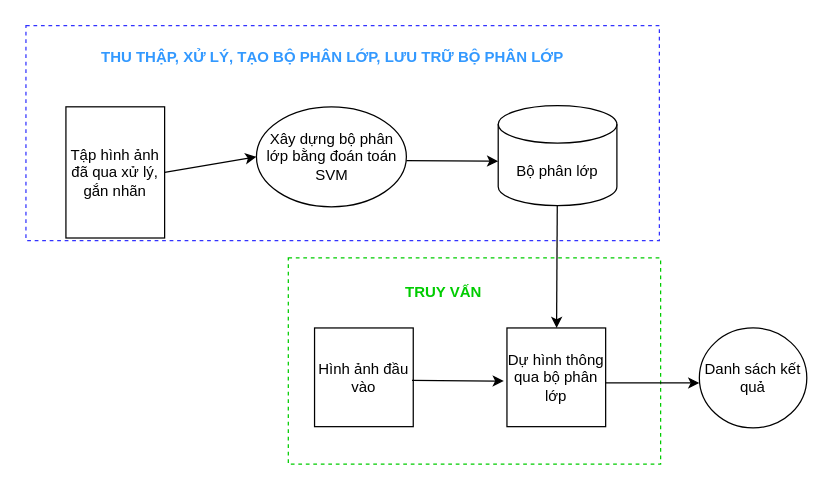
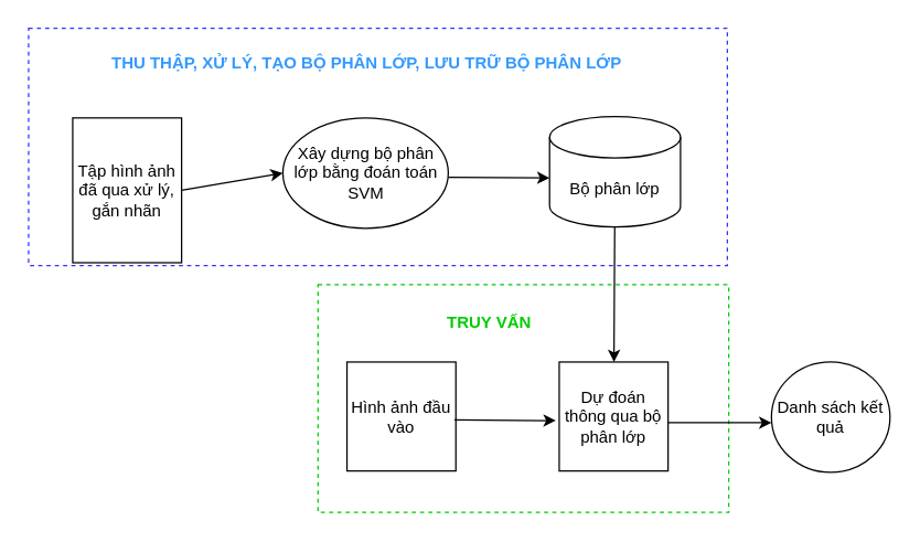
  <mxCell id="0" />
  <mxCell id="1" parent="0" />
  <mxCell id="2" value="" style="rounded=0;whiteSpace=wrap;html=1;dashed=1;strokeColor=#3333FF;" parent="1" vertex="1"><mxGeometry x="20" y="20" width="507" height="172" as="geometry" /></mxCell>
  <mxCell id="3" value="&lt;b&gt;&lt;font color=&quot;#3399ff&quot;&gt;THU THẬP, XỬ LÝ, TẠO BỘ PHÂN LỚP, LƯU TRỮ BỘ PHÂN LỚP&lt;/font&gt;&lt;/b&gt;" style="text;html=1;align=center;verticalAlign=middle;resizable=0;points=[];autosize=1;strokeColor=none;fillColor=none;" parent="1" vertex="1"><mxGeometry x="71" y="33" width="388" height="26" as="geometry" /></mxCell>
  <mxCell id="4" value="Tập hình ảnh đã qua xử lý, gắn nhãn" style="whiteSpace=wrap;html=1;aspect=fixed;strokeColor=#000000;" parent="1" vertex="1"><mxGeometry x="52" y="85" width="79" height="105" as="geometry" /></mxCell>
  <mxCell id="5" value="Xây dựng bộ phân lớp bằng đoán toán SVM" style="ellipse;whiteSpace=wrap;html=1;strokeColor=#000000;" parent="1" vertex="1"><mxGeometry x="204.5" y="85" width="120" height="80" as="geometry" /></mxCell>
  <mxCell id="6" value="Bộ phân lớp" style="shape=cylinder3;whiteSpace=wrap;html=1;boundedLbl=1;backgroundOutline=1;size=15;strokeColor=#000000;" parent="1" vertex="1"><mxGeometry x="398" y="84" width="95" height="80" as="geometry" /></mxCell>
  <mxCell id="7" value="" style="endArrow=classic;html=1;rounded=0;fontColor=#3399FF;exitX=1;exitY=0.5;exitDx=0;exitDy=0;entryX=0;entryY=0.5;entryDx=0;entryDy=0;" parent="1" source="4" target="5" edge="1"><mxGeometry width="50" height="50" relative="1" as="geometry"><mxPoint x="239" y="182" as="sourcePoint" /><mxPoint x="289" y="132" as="targetPoint" /></mxGeometry></mxCell>
  <mxCell id="8" value="" style="endArrow=classic;html=1;rounded=0;fontColor=#3399FF;exitX=1;exitY=0.5;exitDx=0;exitDy=0;entryX=0;entryY=0.5;entryDx=0;entryDy=0;" parent="1" edge="1"><mxGeometry width="50" height="50" relative="1" as="geometry"><mxPoint x="324.5" y="128" as="sourcePoint" /><mxPoint x="398" y="128.5" as="targetPoint" /></mxGeometry></mxCell>
  <mxCell id="9" value="" style="rounded=0;whiteSpace=wrap;html=1;dashed=1;strokeColor=#00CC00;" parent="1" vertex="1"><mxGeometry x="230" y="206" width="298" height="165" as="geometry" /></mxCell>
  <mxCell id="10" value="Hình ảnh đầu vào" style="whiteSpace=wrap;html=1;aspect=fixed;strokeColor=#000000;" parent="1" vertex="1"><mxGeometry x="251" y="262" width="79" height="79" as="geometry" /></mxCell>
  <mxCell id="11" value="&lt;b&gt;&lt;font color=&quot;#00cc00&quot;&gt;TRUY VẤN&lt;/font&gt;&lt;/b&gt;" style="text;html=1;align=center;verticalAlign=middle;resizable=0;points=[];autosize=1;strokeColor=none;fillColor=none;" parent="1" vertex="1"><mxGeometry x="314" y="221" width="79" height="26" as="geometry" /></mxCell>
- <mxCell id="12" value="Dự hình thông qua bộ phân lớp" style="whiteSpace=wrap;html=1;aspect=fixed;strokeColor=#000000;" parent="1" vertex="1"><mxGeometry x="405" y="262" width="79" height="79" as="geometry" /></mxCell>
+ <mxCell id="12" value="Dự đoán thông qua bộ phân lớp" style="whiteSpace=wrap;html=1;aspect=fixed;strokeColor=#000000;" parent="1" vertex="1"><mxGeometry x="405" y="262" width="79" height="79" as="geometry" /></mxCell>
  <mxCell id="13" value="" style="endArrow=classic;html=1;rounded=0;fontColor=#3399FF;exitX=1;exitY=0.5;exitDx=0;exitDy=0;entryX=0;entryY=0.5;entryDx=0;entryDy=0;" parent="1" edge="1"><mxGeometry width="50" height="50" relative="1" as="geometry"><mxPoint x="329" y="304" as="sourcePoint" /><mxPoint x="402.5" y="304.5" as="targetPoint" /></mxGeometry></mxCell>
  <mxCell id="14" value="" style="endArrow=classic;html=1;rounded=0;fontColor=#00CC00;" parent="1" source="6" target="12" edge="1"><mxGeometry width="50" height="50" relative="1" as="geometry"><mxPoint x="454" y="245" as="sourcePoint" /><mxPoint x="504" y="195" as="targetPoint" /></mxGeometry></mxCell>
  <mxCell id="15" value="" style="endArrow=classic;html=1;rounded=0;fontColor=#00CC00;" parent="1" edge="1"><mxGeometry width="50" height="50" relative="1" as="geometry"><mxPoint x="484" y="306" as="sourcePoint" /><mxPoint x="559" y="306" as="targetPoint" /></mxGeometry></mxCell>
  <mxCell id="16" value="&lt;font color=&quot;#000000&quot;&gt;Danh sách kết quả&lt;/font&gt;" style="ellipse;whiteSpace=wrap;html=1;fontColor=#00CC00;strokeColor=#000000;" parent="1" vertex="1"><mxGeometry x="559" y="262" width="86" height="80" as="geometry" /></mxCell>
